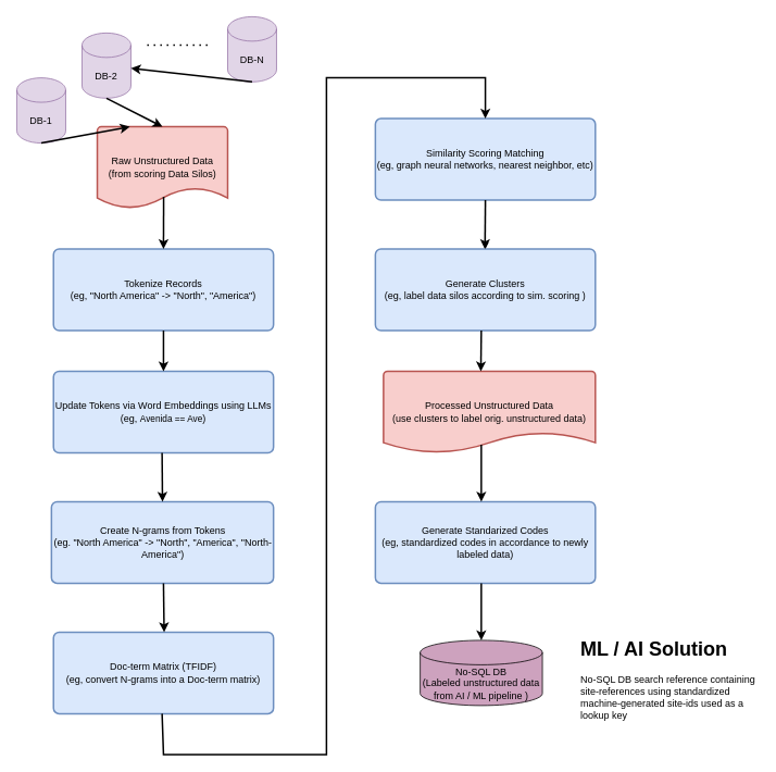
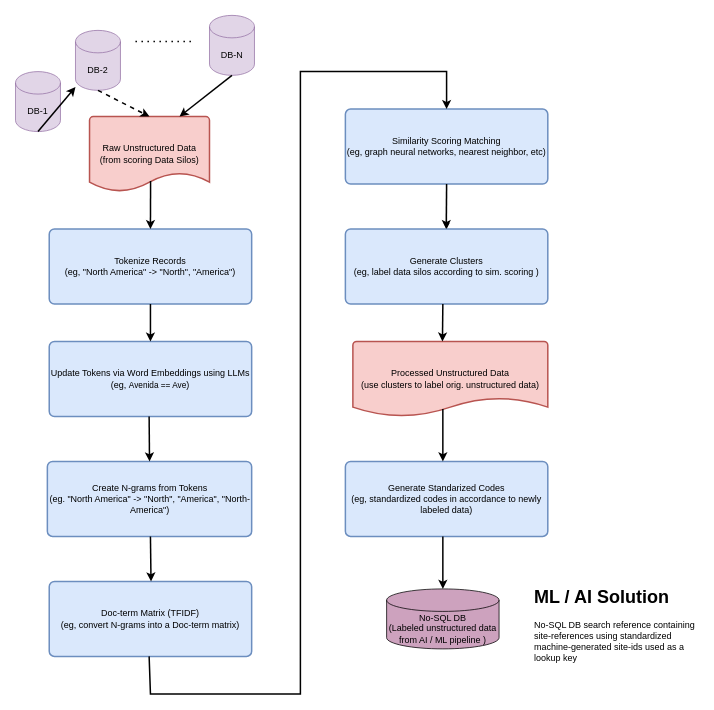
  <mxCell id="0" />
  <mxCell id="1" parent="0" />
  <mxCell id="2" value="DB-1" style="shape=cylinder3;whiteSpace=wrap;html=1;boundedLbl=1;backgroundOutline=1;size=15;fillColor=#e1d5e7;strokeColor=#9673a6;" vertex="1" parent="1"><mxGeometry x="20" y="95" width="60" height="80" as="geometry" /></mxCell>
  <mxCell id="3" value="Tokenize Records&lt;div&gt;(eg, &quot;North America&quot; -&amp;gt; &quot;North&quot;, &quot;America&quot;)&lt;/div&gt;" style="rounded=1;whiteSpace=wrap;html=1;absoluteArcSize=1;arcSize=14;strokeWidth=2;fillColor=#dae8fc;strokeColor=#6c8ebf;" vertex="1" parent="1"><mxGeometry x="65" y="305" width="270" height="100" as="geometry" /></mxCell>
  <mxCell id="4" value="Update Tokens via Word Embeddings using LLMs&lt;div&gt;(eg,&amp;nbsp;&lt;span style=&quot;font-size: 11px; text-align: start; background-color: transparent; color: light-dark(rgb(0, 0, 0), rgb(255, 255, 255));&quot;&gt;Avenida == Ave&lt;/span&gt;&lt;span style=&quot;background-color: transparent; color: light-dark(rgb(0, 0, 0), rgb(255, 255, 255));&quot;&gt;)&lt;/span&gt;&lt;/div&gt;" style="rounded=1;whiteSpace=wrap;html=1;absoluteArcSize=1;arcSize=14;strokeWidth=2;fillColor=#dae8fc;strokeColor=#6c8ebf;" vertex="1" parent="1"><mxGeometry x="65" y="455" width="270" height="100" as="geometry" /></mxCell>
  <mxCell id="5" value="DB-2" style="shape=cylinder3;whiteSpace=wrap;html=1;boundedLbl=1;backgroundOutline=1;size=15;fillColor=#e1d5e7;strokeColor=#9673a6;" vertex="1" parent="1"><mxGeometry x="100" y="40" width="60" height="80" as="geometry" /></mxCell>
  <mxCell id="6" value="DB-N" style="shape=cylinder3;whiteSpace=wrap;html=1;boundedLbl=1;backgroundOutline=1;size=15;fillColor=#e1d5e7;strokeColor=#9673a6;" vertex="1" parent="1"><mxGeometry x="278.75" y="20" width="60" height="80" as="geometry" /></mxCell>
  <mxCell id="7" value="Raw Unstructured Data&lt;div&gt;(from scoring Data Silos)&lt;/div&gt;" style="strokeWidth=2;html=1;shape=mxgraph.flowchart.document2;whiteSpace=wrap;size=0.25;fillColor=#f8cecc;strokeColor=#b85450;" vertex="1" parent="1"><mxGeometry x="118.75" y="155" width="160" height="100" as="geometry" /></mxCell>
  <mxCell id="8" value="Create N-grams from Tokens&lt;div&gt;(eg. &quot;North America&quot; -&amp;gt; &quot;North&quot;, &quot;America&quot;, &quot;North-America&quot;)&lt;/div&gt;" style="rounded=1;whiteSpace=wrap;html=1;absoluteArcSize=1;arcSize=14;strokeWidth=2;fillColor=#dae8fc;strokeColor=#6c8ebf;" vertex="1" parent="1"><mxGeometry x="62.5" y="615" width="272.5" height="100" as="geometry" /></mxCell>
  <mxCell id="9" value="Doc-term Matrix&amp;nbsp;&lt;span style=&quot;background-color: transparent; color: light-dark(rgb(0, 0, 0), rgb(255, 255, 255));&quot;&gt;(TFIDF)&lt;/span&gt;&lt;div&gt;&lt;span style=&quot;background-color: transparent; color: light-dark(rgb(0, 0, 0), rgb(255, 255, 255));&quot;&gt;(eg, convert N-grams into a Doc-term matrix)&lt;/span&gt;&lt;/div&gt;" style="rounded=1;whiteSpace=wrap;html=1;absoluteArcSize=1;arcSize=14;strokeWidth=2;fillColor=#dae8fc;strokeColor=#6c8ebf;" vertex="1" parent="1"><mxGeometry x="65" y="775" width="270" height="100" as="geometry" /></mxCell>
  <mxCell id="10" value="" style="edgeStyle=orthogonalEdgeStyle;rounded=0;orthogonalLoop=1;jettySize=auto;html=1;" edge="1" parent="1" source="11" target="12"><mxGeometry relative="1" as="geometry" /></mxCell>
  <mxCell id="11" value="Similarity Scoring Matching&lt;div&gt;(eg, graph neural networks, nearest neighbor, etc)&lt;/div&gt;" style="rounded=1;whiteSpace=wrap;html=1;absoluteArcSize=1;arcSize=14;strokeWidth=2;fillColor=#dae8fc;strokeColor=#6c8ebf;" vertex="1" parent="1"><mxGeometry x="460" y="145" width="270" height="100" as="geometry" /></mxCell>
  <mxCell id="12" value="Generate Clusters&lt;div&gt;(eg, label data silos according to sim. scoring )&lt;/div&gt;" style="rounded=1;whiteSpace=wrap;html=1;absoluteArcSize=1;arcSize=14;strokeWidth=2;fillColor=#dae8fc;strokeColor=#6c8ebf;" vertex="1" parent="1"><mxGeometry x="460" y="305" width="270" height="100" as="geometry" /></mxCell>
  <mxCell id="13" value="Processed Unstructured Data&lt;div&gt;(use clusters to label orig. unstructured data)&lt;/div&gt;" style="strokeWidth=2;html=1;shape=mxgraph.flowchart.document2;whiteSpace=wrap;size=0.25;fillColor=#f8cecc;strokeColor=#b85450;" vertex="1" parent="1"><mxGeometry x="470" y="455" width="260" height="100" as="geometry" /></mxCell>
  <mxCell id="14" value="Generate Standarized Codes&lt;div&gt;(eg, standardized codes in accordance to newly labeled data)&lt;/div&gt;" style="rounded=1;whiteSpace=wrap;html=1;absoluteArcSize=1;arcSize=14;strokeWidth=2;fillColor=#dae8fc;strokeColor=#6c8ebf;" vertex="1" parent="1"><mxGeometry x="460" y="615" width="270" height="100" as="geometry" /></mxCell>
  <mxCell id="15" value="No-SQL DB&lt;div&gt;(Labeled unstructured data from AI / ML pipeline )&lt;/div&gt;" style="shape=cylinder3;whiteSpace=wrap;html=1;boundedLbl=1;backgroundOutline=1;size=15;fillColor=#CDA2BE;" vertex="1" parent="1"><mxGeometry x="515" y="785" width="150" height="80" as="geometry" /></mxCell>
- <mxCell id="16" value="" style="endArrow=classic;html=1;rounded=0;exitX=0.5;exitY=1;exitDx=0;exitDy=0;exitPerimeter=0;entryX=0.25;entryY=0;entryDx=0;entryDy=0;entryPerimeter=0;strokeWidth=2;" edge="1" parent="1" source="2" target="7"><mxGeometry width="50" height="50" relative="1" as="geometry"><mxPoint x="480" y="85" as="sourcePoint" /><mxPoint x="530" as="targetPoint" y="35" /></mxGeometry></mxCell>
- <mxCell id="17" value="" style="endArrow=classic;html=1;rounded=0;exitX=0.5;exitY=1;exitDx=0;exitDy=0;exitPerimeter=0;entryX=0.5;entryY=0;entryDx=0;entryDy=0;entryPerimeter=0;strokeWidth=2;" edge="1" parent="1" source="5" target="7"><mxGeometry width="50" height="50" relative="1" as="geometry"><mxPoint x="520" y="65" as="sourcePoint" /><mxPoint x="570" y="15" as="targetPoint" /></mxGeometry></mxCell>
- <mxCell id="18" value="" style="endArrow=classic;html=1;rounded=0;exitX=0.5;exitY=1;exitDx=0;exitDy=0;exitPerimeter=0;strokeWidth=2;" edge="1" parent="1" source="6" target="5"><mxGeometry width="50" height="50" relative="1" as="geometry"><mxPoint x="530" y="65" as="sourcePoint" /><mxPoint x="580" y="15" as="targetPoint" /></mxGeometry></mxCell>
+ <mxCell id="16" value="" style="endArrow=classic;html=1;rounded=0;exitX=0.5;exitY=1;exitDx=0;exitDy=0;exitPerimeter=0;strokeWidth=2;" edge="1" parent="1" source="2" target="5"><mxGeometry width="50" height="50" relative="1" as="geometry"><mxPoint x="480" y="85" as="sourcePoint" /><mxPoint x="530" as="targetPoint" y="35" /></mxGeometry></mxCell>
+ <mxCell id="17" value="" style="endArrow=classic;html=1;rounded=0;exitX=0.5;exitY=1;exitDx=0;exitDy=0;exitPerimeter=0;entryX=0.5;entryY=0;entryDx=0;entryDy=0;entryPerimeter=0;strokeWidth=2;dashed=1;" edge="1" parent="1" source="5" target="7"><mxGeometry width="50" height="50" relative="1" as="geometry"><mxPoint x="520" y="65" as="sourcePoint" /><mxPoint x="570" y="15" as="targetPoint" /></mxGeometry></mxCell>
+ <mxCell id="18" value="" style="endArrow=classic;html=1;rounded=0;exitX=0.5;exitY=1;exitDx=0;exitDy=0;exitPerimeter=0;entryX=0.75;entryY=0;entryDx=0;entryDy=0;entryPerimeter=0;strokeWidth=2;" edge="1" parent="1" source="6" target="7"><mxGeometry width="50" height="50" relative="1" as="geometry"><mxPoint x="530" y="65" as="sourcePoint" /><mxPoint x="580" y="15" as="targetPoint" /></mxGeometry></mxCell>
  <mxCell id="19" value="" style="endArrow=classic;html=1;rounded=0;exitX=0.509;exitY=0.86;exitDx=0;exitDy=0;exitPerimeter=0;entryX=0.5;entryY=0;entryDx=0;entryDy=0;strokeWidth=2;" edge="1" parent="1" source="7" target="3"><mxGeometry width="50" height="50" relative="1" as="geometry"><mxPoint x="320" y="285" as="sourcePoint" /><mxPoint x="370" y="235" as="targetPoint" /></mxGeometry></mxCell>
  <mxCell id="20" value="" style="endArrow=none;dashed=1;html=1;dashPattern=1 3;strokeWidth=2;rounded=0;" edge="1" parent="1"><mxGeometry width="50" height="50" relative="1" as="geometry"><mxPoint x="180" y="55" as="sourcePoint" /><mxPoint x="260" y="55" as="targetPoint" /></mxGeometry></mxCell>
  <mxCell id="21" value="" style="endArrow=classic;html=1;rounded=0;exitX=0.5;exitY=1;exitDx=0;exitDy=0;entryX=0.5;entryY=0;entryDx=0;entryDy=0;strokeWidth=2;" edge="1" parent="1" source="3" target="4"><mxGeometry width="50" height="50" relative="1" as="geometry"><mxPoint x="400" y="375" as="sourcePoint" /><mxPoint x="450" y="325" as="targetPoint" /></mxGeometry></mxCell>
  <mxCell id="22" value="" style="endArrow=classic;html=1;rounded=0;exitX=0.5;exitY=1;exitDx=0;exitDy=0;entryX=0.5;entryY=0;entryDx=0;entryDy=0;strokeWidth=2;" edge="1" parent="1" target="8"><mxGeometry width="50" height="50" relative="1" as="geometry"><mxPoint x="198.25" y="555" as="sourcePoint" /><mxPoint x="198.25" y="605" as="targetPoint" /></mxGeometry></mxCell>
  <mxCell id="23" value="" style="endArrow=classic;html=1;rounded=0;exitX=0.5;exitY=1;exitDx=0;exitDy=0;entryX=0.5;entryY=0;entryDx=0;entryDy=0;strokeWidth=2;" edge="1" parent="1"><mxGeometry width="50" height="50" relative="1" as="geometry"><mxPoint x="200" y="715" as="sourcePoint" /><mxPoint x="200.75" y="775" as="targetPoint" /></mxGeometry></mxCell>
  <mxCell id="24" value="" style="endArrow=classic;html=1;rounded=0;exitX=0.5;exitY=1;exitDx=0;exitDy=0;entryX=0.5;entryY=0;entryDx=0;entryDy=0;strokeWidth=2;" edge="1" parent="1" target="11"><mxGeometry width="50" height="50" relative="1" as="geometry"><mxPoint x="198.25" y="875" as="sourcePoint" /><mxPoint x="680" y="95" as="targetPoint" /><Array as="points"><mxPoint x="200" y="925" /><mxPoint x="400" y="925" /><mxPoint x="400" y="95" /><mxPoint x="595" y="95" /></Array></mxGeometry></mxCell>
  <mxCell id="25" value="" style="endArrow=classic;html=1;rounded=0;entryX=0.5;entryY=0;entryDx=0;entryDy=0;strokeWidth=2;" edge="1" parent="1"><mxGeometry width="50" height="50" relative="1" as="geometry"><mxPoint x="595" y="245" as="sourcePoint" /><mxPoint x="594.5" y="305" as="targetPoint" /></mxGeometry></mxCell>
  <mxCell id="26" value="" style="endArrow=classic;html=1;rounded=0;entryX=0.5;entryY=0;entryDx=0;entryDy=0;strokeWidth=2;" edge="1" parent="1"><mxGeometry width="50" height="50" relative="1" as="geometry"><mxPoint x="590" y="405" as="sourcePoint" /><mxPoint x="589.5" y="455" as="targetPoint" /></mxGeometry></mxCell>
  <mxCell id="27" value="" style="endArrow=classic;html=1;rounded=0;strokeWidth=2;" edge="1" parent="1"><mxGeometry width="50" height="50" relative="1" as="geometry"><mxPoint x="590" y="545" as="sourcePoint" /><mxPoint x="590" y="615" as="targetPoint" /></mxGeometry></mxCell>
  <mxCell id="28" value="" style="endArrow=classic;html=1;rounded=0;entryX=0.5;entryY=0;entryDx=0;entryDy=0;entryPerimeter=0;strokeWidth=2;" edge="1" parent="1" target="15"><mxGeometry width="50" height="50" relative="1" as="geometry"><mxPoint x="590" y="715" as="sourcePoint" /><mxPoint x="589.5" y="765" as="targetPoint" /></mxGeometry></mxCell>
  <mxCell id="29" value="&lt;h1 style=&quot;margin-top: 0px;&quot;&gt;ML / AI Solution&lt;/h1&gt;&lt;p&gt;&lt;span style=&quot;background-color: transparent; color: light-dark(rgb(0, 0, 0), rgb(255, 255, 255));&quot;&gt;No-SQL DB s&lt;/span&gt;earch reference containing site-references using standardized machine-generated site-ids used as a lookup key&amp;nbsp;&lt;/p&gt;" style="text;html=1;whiteSpace=wrap;overflow=hidden;rounded=0;" vertex="1" parent="1"><mxGeometry x="710" y="775" width="220" height="120" as="geometry" /></mxCell>
